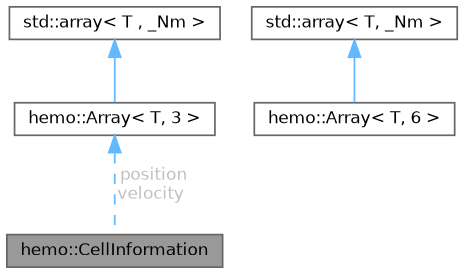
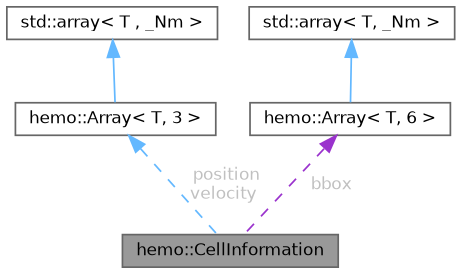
  digraph {
    fontname="DejaVu Sans"
    node [color=gray40 fillcolor=white fontname="DejaVu Sans" fontsize=10 shape=box style=filled]
    edge [color=steelblue1 dir=back fontname="DejaVu Sans" fontsize=10 labelfontname=Helvetica labelfontsize=10 style=dashed]
    n1 [fillcolor=grey60 fontcolor=black height=0.2 label="hemo::CellInformation" width=0.4]
    n2 [height=0.2 label="hemo::Array\< T, 3 \>" width=0.4]
    n3 [height=0.2 label="std::array\< T , _Nm \>" width=0.4]
    n4 [height=0.2 label="hemo::Array\< T, 6 \>" width=0.4]
    n5 [height=0.2 label="std::array\< T, _Nm \>" width=0.4]
    n2 -> n1 [fontcolor=grey label=" position\nvelocity"]
    n3 -> n2 [style=solid]
+   n4 -> n1 [color=darkorchid3 fontcolor=grey label=" bbox"]
    n5 -> n4 [style=solid]
  }
